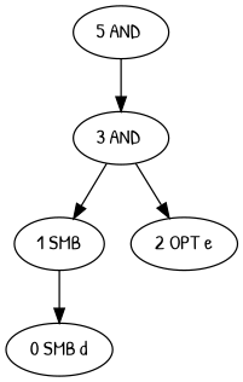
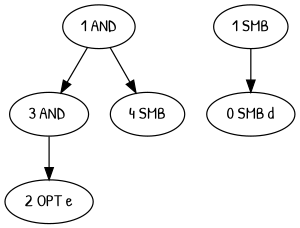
  digraph {
    fontname="Patrick Hand"
    node [fontname="Patrick Hand"]
    edge [fontname="Patrick Hand"]
-   n1 [label="5 AND "]
+   n1 [label="1 AND"]
    n2 [label="3 AND "]
+   n3 [label="4 SMB"]
    n4 [label="1 SMB"]
    n5 [label="2 OPT e"]
    n6 [label="0 SMB d"]
    n1 -> n2
-   n2 -> n4
+   n1 -> n3
    n2 -> n5
    n4 -> n6
  }
